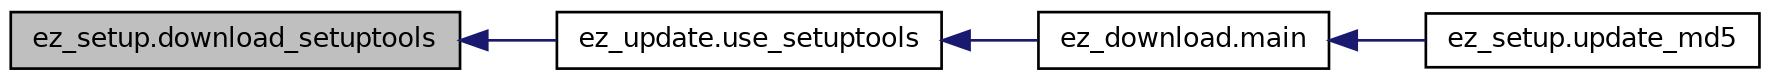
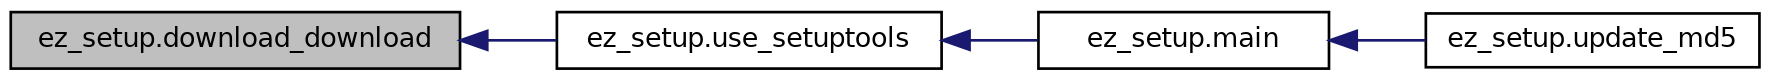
  digraph {
    rankdir=LR
    node [color=black fillcolor=white fontname=Helvetica fontsize=10 shape=record style=filled]
    edge [color=midnightblue dir=back fontname=Helvetica fontsize=10 labelfontname=Helvetica labelfontsize=10 style=solid]
-   n1 [fillcolor=grey75 fontcolor=black height=0.2 label="ez_setup.download_setuptools" width=0.4]
-   n2 [height=0.2 label="ez_update.use_setuptools" width=0.4]
-   n3 [height=0.2 label="ez_download.main" width=0.4]
+   n1 [fillcolor=grey75 fontcolor=black height=0.2 label="ez_setup.download_download" width=0.4]
+   n2 [height=0.2 label="ez_setup.use_setuptools" width=0.4]
+   n3 [height=0.2 label="ez_setup.main" width=0.4]
    n4 [height=0.2 label="ez_setup.update_md5" width=0.4]
    n1 -> n2
    n2 -> n3
    n3 -> n4
  }
